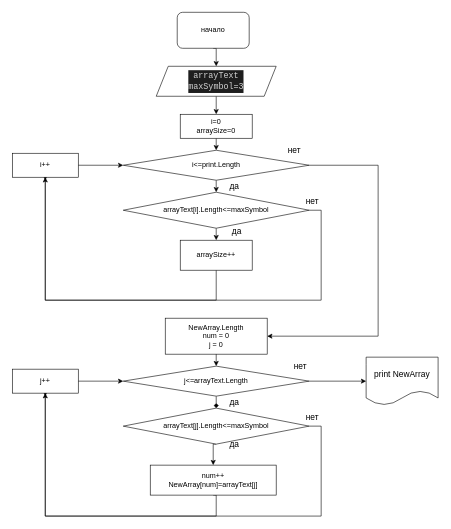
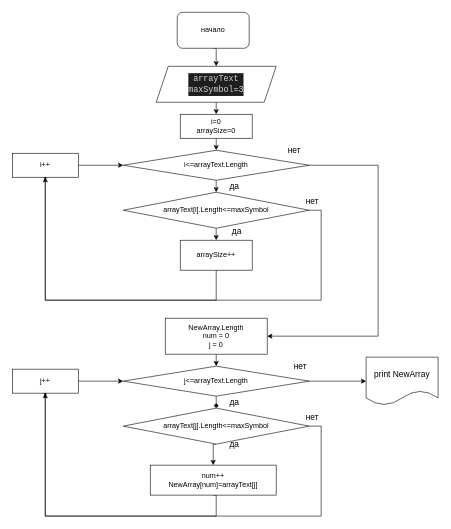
  <mxCell id="0" />
  <mxCell id="1" parent="0" />
  <mxCell id="2" style="edgeStyle=orthogonalEdgeStyle;rounded=0;orthogonalLoop=1;jettySize=auto;html=1;exitX=0.5;exitY=1;exitDx=0;exitDy=0;entryX=0.5;entryY=0;entryDx=0;entryDy=0;" edge="1" parent="1" source="3" target="7"><mxGeometry relative="1" as="geometry" /></mxCell>
- <mxCell id="3" value="&lt;div style=&quot;color: rgb(212, 212, 212); background-color: rgb(30, 30, 30); font-family: Consolas, &amp;quot;Courier New&amp;quot;, monospace; font-size: 14px; line-height: 19px;&quot;&gt;&lt;div style=&quot;line-height: 19px;&quot;&gt;arrayText&lt;/div&gt;&lt;div style=&quot;line-height: 19px;&quot;&gt;maxSymbol=3&lt;/div&gt;&lt;/div&gt;" style="shape=parallelogram;perimeter=parallelogramPerimeter;whiteSpace=wrap;html=1;fixedSize=1;" vertex="1" parent="1"><mxGeometry x="260" y="110" width="200" height="50" as="geometry" /></mxCell>
+ <mxCell id="3" value="&lt;div style=&quot;color: rgb(212, 212, 212); background-color: rgb(30, 30, 30); font-family: Consolas, &amp;quot;Courier New&amp;quot;, monospace; font-size: 14px; line-height: 19px;&quot;&gt;&lt;div style=&quot;line-height: 19px;&quot;&gt;arrayText&lt;/div&gt;&lt;div style=&quot;line-height: 19px;&quot;&gt;maxSymbol=3&lt;/div&gt;&lt;/div&gt;" style="shape=parallelogram;perimeter=parallelogramPerimeter;whiteSpace=wrap;html=1;fixedSize=1;" vertex="1" parent="1"><mxGeometry x="260" y="110" width="200" height="60" as="geometry" /></mxCell>
  <mxCell id="4" style="edgeStyle=orthogonalEdgeStyle;rounded=0;orthogonalLoop=1;jettySize=auto;html=1;exitX=0.5;exitY=1;exitDx=0;exitDy=0;entryX=0.5;entryY=0;entryDx=0;entryDy=0;" edge="1" parent="1" source="5" target="3"><mxGeometry relative="1" as="geometry" /></mxCell>
  <mxCell id="5" value="начало" style="rounded=1;whiteSpace=wrap;html=1;" vertex="1" parent="1"><mxGeometry x="295" y="20" width="120" height="60" as="geometry" /></mxCell>
  <mxCell id="6" style="edgeStyle=orthogonalEdgeStyle;rounded=0;orthogonalLoop=1;jettySize=auto;html=1;exitX=0.5;exitY=1;exitDx=0;exitDy=0;entryX=0.5;entryY=0;entryDx=0;entryDy=0;" edge="1" parent="1" source="7" target="10"><mxGeometry relative="1" as="geometry" /></mxCell>
  <mxCell id="7" value="i=0&lt;br&gt;arraySize=0" style="rounded=0;whiteSpace=wrap;html=1;" vertex="1" parent="1"><mxGeometry x="300" y="190" width="120" height="40" as="geometry" /></mxCell>
  <mxCell id="8" style="edgeStyle=orthogonalEdgeStyle;rounded=0;orthogonalLoop=1;jettySize=auto;html=1;exitX=0.5;exitY=1;exitDx=0;exitDy=0;entryX=0.5;entryY=0;entryDx=0;entryDy=0;" edge="1" parent="1" source="10" target="13"><mxGeometry relative="1" as="geometry" /></mxCell>
  <mxCell id="9" style="edgeStyle=orthogonalEdgeStyle;rounded=0;orthogonalLoop=1;jettySize=auto;html=1;exitX=1;exitY=0.5;exitDx=0;exitDy=0;entryX=1;entryY=0.5;entryDx=0;entryDy=0;fontSize=14;" edge="1" parent="1" source="10" target="18"><mxGeometry relative="1" as="geometry"><Array as="points"><mxPoint x="630" y="275" /><mxPoint x="630" y="560" /></Array></mxGeometry></mxCell>
- <mxCell id="10" value="i&amp;lt;=print.Length" style="rhombus;whiteSpace=wrap;html=1;" vertex="1" parent="1"><mxGeometry x="205" y="250" width="310" height="50" as="geometry" /></mxCell>
+ <mxCell id="10" value="i&amp;lt;=arrayText.Length" style="rhombus;whiteSpace=wrap;html=1;" vertex="1" parent="1"><mxGeometry x="205" y="250" width="310" height="50" as="geometry" /></mxCell>
  <mxCell id="11" style="edgeStyle=orthogonalEdgeStyle;rounded=0;orthogonalLoop=1;jettySize=auto;html=1;exitX=0.5;exitY=1;exitDx=0;exitDy=0;entryX=0.5;entryY=0;entryDx=0;entryDy=0;" edge="1" parent="1" source="13" target="15"><mxGeometry relative="1" as="geometry" /></mxCell>
  <mxCell id="12" style="edgeStyle=orthogonalEdgeStyle;rounded=0;orthogonalLoop=1;jettySize=auto;html=1;exitX=1;exitY=0.5;exitDx=0;exitDy=0;" edge="1" parent="1" source="13"><mxGeometry relative="1" as="geometry"><mxPoint x="75" y="300" as="targetPoint" /><Array as="points"><mxPoint x="535" y="350" /><mxPoint x="535" y="500" /><mxPoint x="75" y="500" /><mxPoint x="75" y="275" /></Array></mxGeometry></mxCell>
  <mxCell id="13" value="arrayText[i].Length&amp;lt;=maxSymbol" style="rhombus;whiteSpace=wrap;html=1;" vertex="1" parent="1"><mxGeometry x="205" y="320" width="310" height="60" as="geometry" /></mxCell>
  <mxCell id="14" style="edgeStyle=orthogonalEdgeStyle;rounded=0;orthogonalLoop=1;jettySize=auto;html=1;exitX=0.5;exitY=1;exitDx=0;exitDy=0;entryX=0.5;entryY=1;entryDx=0;entryDy=0;" edge="1" parent="1" source="15" target="17"><mxGeometry relative="1" as="geometry"><Array as="points"><mxPoint x="360" y="500" /><mxPoint x="75" y="500" /></Array></mxGeometry></mxCell>
  <mxCell id="15" value="arraySize++" style="rounded=0;whiteSpace=wrap;html=1;" vertex="1" parent="1"><mxGeometry x="300" y="400" width="120" height="50" as="geometry" /></mxCell>
  <mxCell id="16" style="edgeStyle=orthogonalEdgeStyle;rounded=0;orthogonalLoop=1;jettySize=auto;html=1;exitX=1;exitY=0.5;exitDx=0;exitDy=0;entryX=0;entryY=0.5;entryDx=0;entryDy=0;" edge="1" parent="1" source="17" target="10"><mxGeometry relative="1" as="geometry" /></mxCell>
  <mxCell id="17" value="i++" style="rounded=0;whiteSpace=wrap;html=1;" vertex="1" parent="1"><mxGeometry x="20" y="255" width="110" height="40" as="geometry" /></mxCell>
  <mxCell id="18" value="NewArray.Length&lt;br&gt;num = 0&lt;br&gt;j = 0" style="rounded=0;whiteSpace=wrap;html=1;" vertex="1" parent="1"><mxGeometry x="275" y="530" width="170" height="60" as="geometry" /></mxCell>
  <mxCell id="19" style="edgeStyle=orthogonalEdgeStyle;rounded=0;orthogonalLoop=1;jettySize=auto;html=1;exitX=0.5;exitY=1;exitDx=0;exitDy=0;entryX=0.5;entryY=0;entryDx=0;entryDy=0;" edge="1" parent="1" target="22"><mxGeometry relative="1" as="geometry"><mxPoint x="360" y="590" as="sourcePoint" /></mxGeometry></mxCell>
  <mxCell id="20" style="edgeStyle=orthogonalEdgeStyle;rounded=0;orthogonalLoop=1;jettySize=auto;html=1;exitX=0.5;exitY=1;exitDx=0;exitDy=0;entryX=0.5;entryY=0;entryDx=0;entryDy=0;endArrow=diamond;" edge="1" parent="1" source="22" target="25"><mxGeometry relative="1" as="geometry" /></mxCell>
  <mxCell id="21" style="edgeStyle=orthogonalEdgeStyle;rounded=0;orthogonalLoop=1;jettySize=auto;html=1;exitX=1;exitY=0.5;exitDx=0;exitDy=0;entryX=0;entryY=0.5;entryDx=0;entryDy=0;fontSize=14;" edge="1" parent="1" source="22" target="38"><mxGeometry relative="1" as="geometry" /></mxCell>
  <mxCell id="22" value="j&amp;lt;=arrayText.Length" style="rhombus;whiteSpace=wrap;html=1;" vertex="1" parent="1"><mxGeometry x="205" y="610" width="310" height="50" as="geometry" /></mxCell>
  <mxCell id="23" style="edgeStyle=orthogonalEdgeStyle;rounded=0;orthogonalLoop=1;jettySize=auto;html=1;exitX=0.5;exitY=1;exitDx=0;exitDy=0;entryX=0.5;entryY=0;entryDx=0;entryDy=0;" edge="1" parent="1" source="25" target="27"><mxGeometry relative="1" as="geometry" /></mxCell>
  <mxCell id="24" style="edgeStyle=orthogonalEdgeStyle;rounded=0;orthogonalLoop=1;jettySize=auto;html=1;exitX=1;exitY=0.5;exitDx=0;exitDy=0;" edge="1" parent="1" source="25"><mxGeometry relative="1" as="geometry"><mxPoint x="75" y="660" as="targetPoint" /><Array as="points"><mxPoint x="535" y="710" /><mxPoint x="535" y="860" /><mxPoint x="75" y="860" /><mxPoint x="75" y="635" /></Array></mxGeometry></mxCell>
  <mxCell id="25" value="arrayText[j].Length&amp;lt;=maxSymbol" style="rhombus;whiteSpace=wrap;html=1;" vertex="1" parent="1"><mxGeometry x="205" y="680" width="310" height="60" as="geometry" /></mxCell>
  <mxCell id="26" style="edgeStyle=orthogonalEdgeStyle;rounded=0;orthogonalLoop=1;jettySize=auto;html=1;exitX=0.5;exitY=1;exitDx=0;exitDy=0;entryX=0.5;entryY=1;entryDx=0;entryDy=0;" edge="1" parent="1" source="27" target="29"><mxGeometry relative="1" as="geometry"><Array as="points"><mxPoint x="360" y="860" /><mxPoint x="75" y="860" /></Array></mxGeometry></mxCell>
  <mxCell id="27" value="num++&lt;br&gt;NewArray[num]=arrayText[j]" style="rounded=0;whiteSpace=wrap;html=1;" vertex="1" parent="1"><mxGeometry x="250" y="775" width="210" height="50" as="geometry" /></mxCell>
  <mxCell id="28" style="edgeStyle=orthogonalEdgeStyle;rounded=0;orthogonalLoop=1;jettySize=auto;html=1;exitX=1;exitY=0.5;exitDx=0;exitDy=0;entryX=0;entryY=0.5;entryDx=0;entryDy=0;" edge="1" parent="1" source="29" target="22"><mxGeometry relative="1" as="geometry" /></mxCell>
  <mxCell id="29" value="j++" style="rounded=0;whiteSpace=wrap;html=1;" vertex="1" parent="1"><mxGeometry x="20" y="615" width="110" height="40" as="geometry" /></mxCell>
  <mxCell id="30" value="нет" style="text;html=1;align=center;verticalAlign=middle;resizable=0;points=[];autosize=1;strokeColor=none;fillColor=none;fontSize=14;" vertex="1" parent="1"><mxGeometry x="500" y="320" width="40" height="30" as="geometry" /></mxCell>
  <mxCell id="31" value="да" style="text;html=1;align=center;verticalAlign=middle;resizable=0;points=[];autosize=1;strokeColor=none;fillColor=none;fontSize=14;" vertex="1" parent="1"><mxGeometry x="374" y="370" width="40" height="30" as="geometry" /></mxCell>
  <mxCell id="32" value="нет" style="text;html=1;align=center;verticalAlign=middle;resizable=0;points=[];autosize=1;strokeColor=none;fillColor=none;fontSize=14;" vertex="1" parent="1"><mxGeometry x="500" y="680" width="40" height="30" as="geometry" /></mxCell>
  <mxCell id="33" value="да" style="text;html=1;align=center;verticalAlign=middle;resizable=0;points=[];autosize=1;strokeColor=none;fillColor=none;fontSize=14;" vertex="1" parent="1"><mxGeometry x="370" y="725" width="40" height="30" as="geometry" /></mxCell>
  <mxCell id="34" value="да" style="text;html=1;align=center;verticalAlign=middle;resizable=0;points=[];autosize=1;strokeColor=none;fillColor=none;fontSize=14;" vertex="1" parent="1"><mxGeometry x="370" y="655" width="40" height="30" as="geometry" /></mxCell>
  <mxCell id="35" value="нет" style="text;html=1;align=center;verticalAlign=middle;resizable=0;points=[];autosize=1;strokeColor=none;fillColor=none;fontSize=14;" vertex="1" parent="1"><mxGeometry x="480" y="595" width="40" height="30" as="geometry" /></mxCell>
  <mxCell id="36" value="да" style="text;html=1;align=center;verticalAlign=middle;resizable=0;points=[];autosize=1;strokeColor=none;fillColor=none;fontSize=14;" vertex="1" parent="1"><mxGeometry x="370" y="295" width="40" height="30" as="geometry" /></mxCell>
  <mxCell id="37" value="нет" style="text;html=1;align=center;verticalAlign=middle;resizable=0;points=[];autosize=1;strokeColor=none;fillColor=none;fontSize=14;" vertex="1" parent="1"><mxGeometry x="470" y="235" width="40" height="30" as="geometry" /></mxCell>
  <mxCell id="38" value="print NewArray" style="shape=document;whiteSpace=wrap;html=1;boundedLbl=1;fontSize=14;" vertex="1" parent="1"><mxGeometry x="610" y="595" width="120" height="80" as="geometry" /></mxCell>
